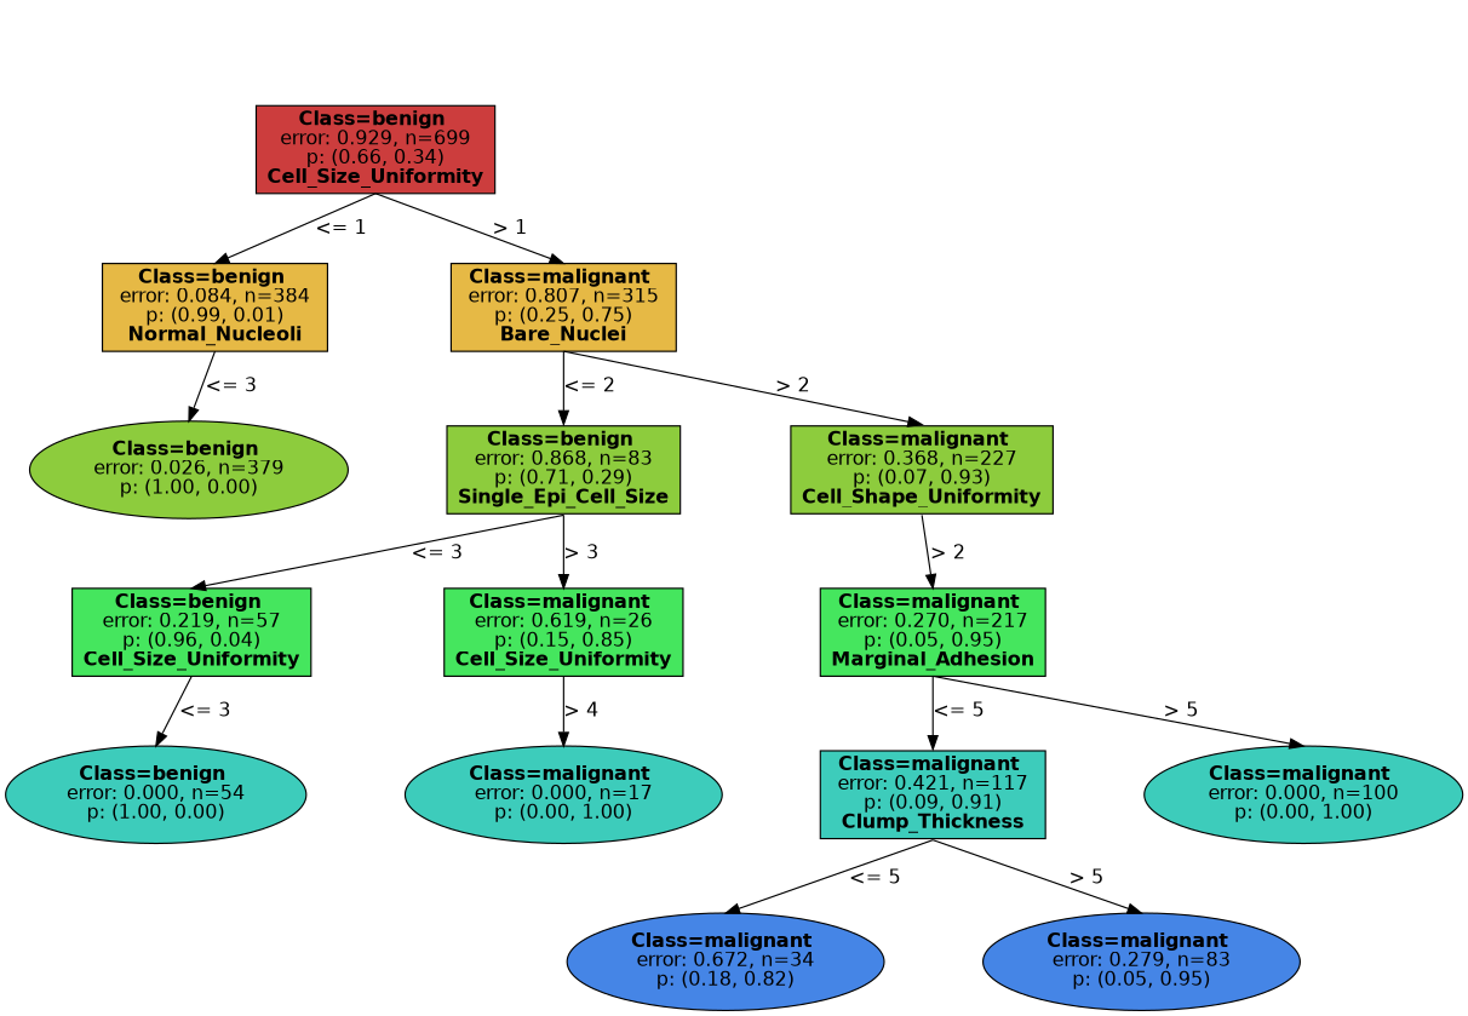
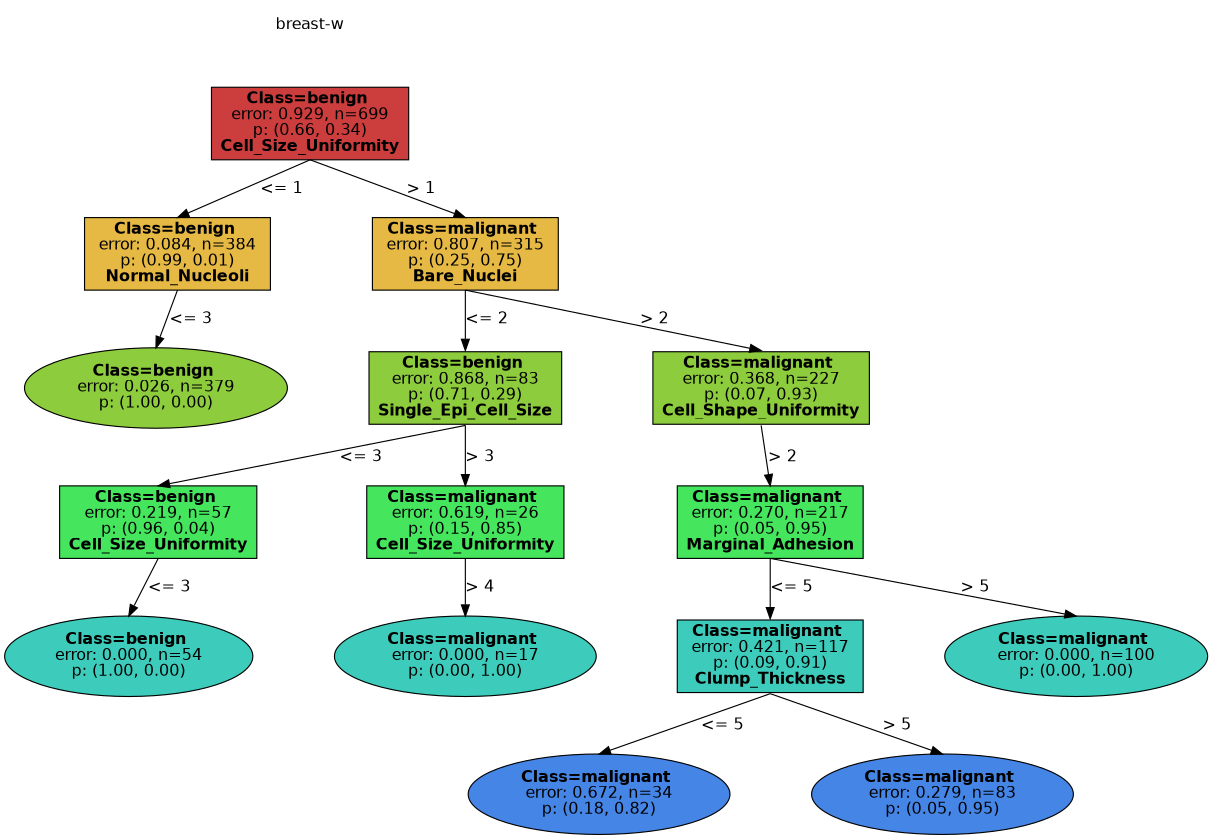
  digraph {
    nodesep=1
    ranksep=0.5
    splines=false
    node [color=black fillcolor="0.480 0.7 0.800" fontname=helvetica shape=rect style=filled]
    edge [fontname=helvetica headport=n tailport=s]
+   n1 [fillcolor=white label="breast-w" shape=plaintext]
    n2 [fillcolor="0.000 0.7 0.800" label=<<b> Class=benign </b> <br/> error: 0.929, n=699 <br/> p: (0.66, 0.34) <br/><b>Cell_Size_Uniformity</b>>]
    n3 [fillcolor="0.120 0.7 0.900" label=<<b> Class=benign </b> <br/> error: 0.084, n=384 <br/> p: (0.99, 0.01) <br/><b>Normal_Nucleoli</b>>]
    n4 [fillcolor="0.120 0.7 0.900" label=<<b> Class=malignant </b> <br/> error: 0.807, n=315 <br/> p: (0.25, 0.75) <br/><b>Bare_Nuclei</b>>]
    n5 [fillcolor="0.240 0.7 0.800" label=<<b> Class=benign </b> <br/> error: 0.026, n=379 <br/> p: (1.00, 0.00) > shape=oval]
    n6 [fillcolor="0.240 0.7 0.800" label=<<b> Class=benign </b> <br/> error: 0.868, n=83 <br/> p: (0.71, 0.29) <br/><b>Single_Epi_Cell_Size</b>>]
    n7 [fillcolor="0.240 0.7 0.800" label=<<b> Class=malignant </b> <br/> error: 0.368, n=227 <br/> p: (0.07, 0.93) <br/><b>Cell_Shape_Uniformity</b>>]
    n8 [fillcolor="0.360 0.7 0.900" label=<<b> Class=benign </b> <br/> error: 0.219, n=57 <br/> p: (0.96, 0.04) <br/><b>Cell_Size_Uniformity</b>>]
    n9 [fillcolor="0.360 0.7 0.900" label=<<b> Class=malignant </b> <br/> error: 0.619, n=26 <br/> p: (0.15, 0.85) <br/><b>Cell_Size_Uniformity</b>>]
    n10 [label=<<b> Class=benign </b> <br/> error: 0.000, n=54 <br/> p: (1.00, 0.00) > shape=oval]
    n11 [label=<<b> Class=malignant </b> <br/> error: 0.000, n=17 <br/> p: (0.00, 1.00) > shape=oval]
    n12 [fillcolor="0.360 0.7 0.900" label=<<b> Class=malignant </b> <br/> error: 0.270, n=217 <br/> p: (0.05, 0.95) <br/><b>Marginal_Adhesion</b>>]
    n13 [label=<<b> Class=malignant </b> <br/> error: 0.421, n=117 <br/> p: (0.09, 0.91) <br/><b>Clump_Thickness</b>>]
    n14 [label=<<b> Class=malignant </b> <br/> error: 0.000, n=100 <br/> p: (0.00, 1.00) > shape=oval]
    n15 [fillcolor="0.600 0.7 0.900" label=<<b> Class=malignant </b> <br/> error: 0.672, n=34 <br/> p: (0.18, 0.82) > shape=oval]
    n16 [fillcolor="0.600 0.7 0.900" label=<<b> Class=malignant </b> <br/> error: 0.279, n=83 <br/> p: (0.05, 0.95) > shape=oval]
+   n1 -> n2 [style=invis]
    n2 -> n3 [label="<= 1"]
    n2 -> n4 [label="> 1"]
    n3 -> n5 [label="<= 3"]
    n4 -> n6 [label="<= 2"]
    n4 -> n7 [label="> 2"]
    n6 -> n8 [label="<= 3"]
    n6 -> n9 [label="> 3"]
    n7 -> n12 [label="> 2"]
    n8 -> n10 [label="<= 3"]
    n9 -> n11 [label="> 4"]
    n12 -> n13 [label="<= 5"]
    n12 -> n14 [label="> 5"]
    n13 -> n15 [label="<= 5"]
    n13 -> n16 [label="> 5"]
  }
